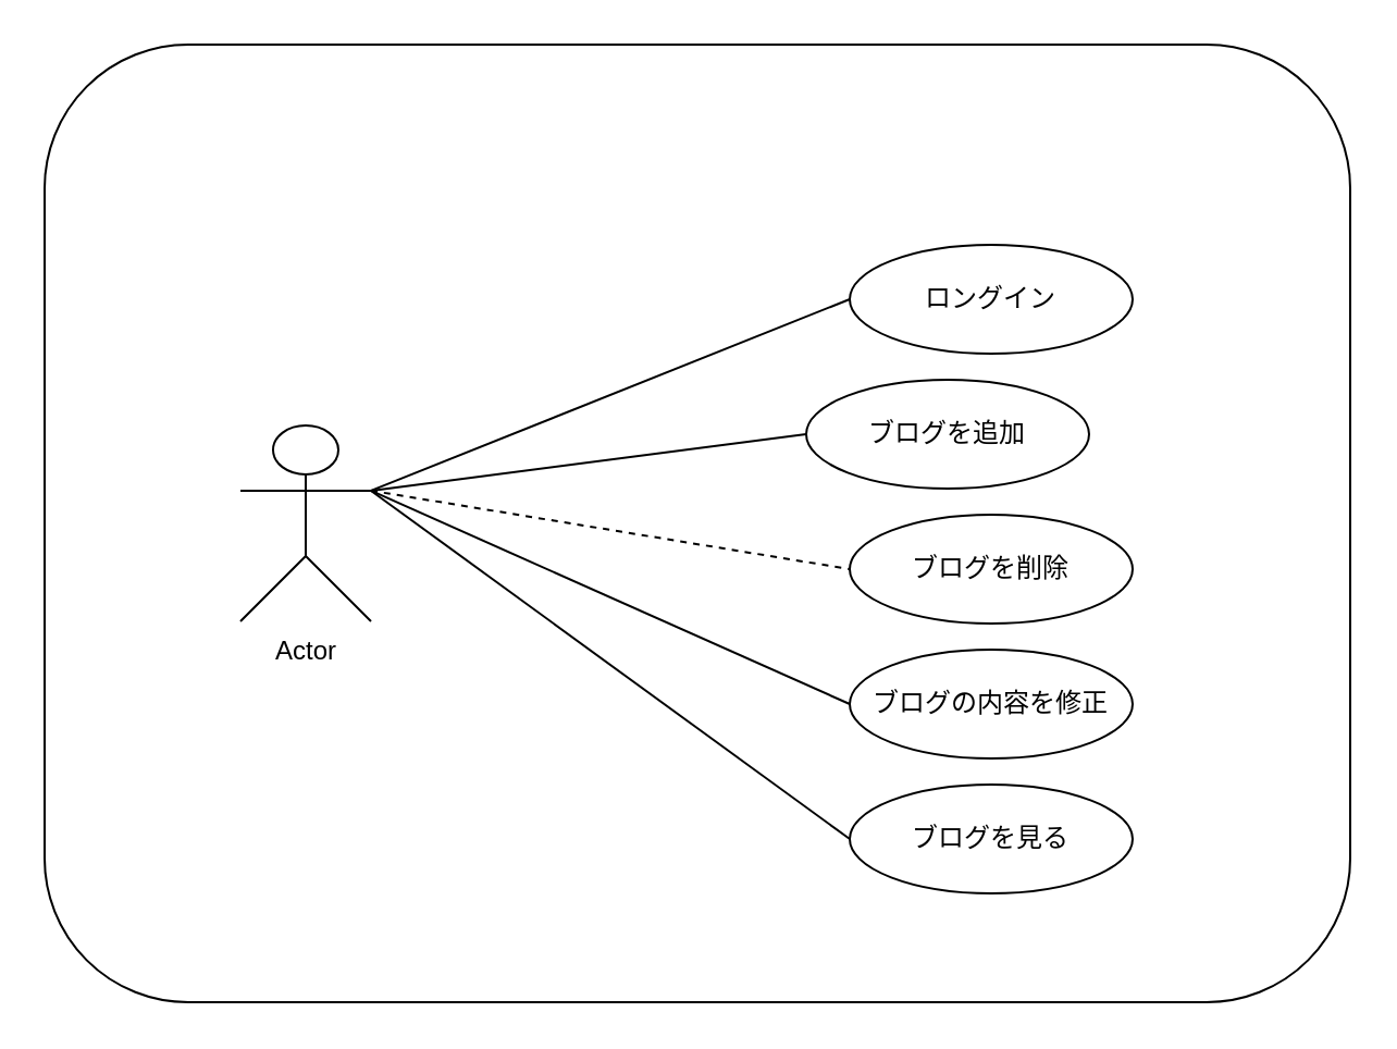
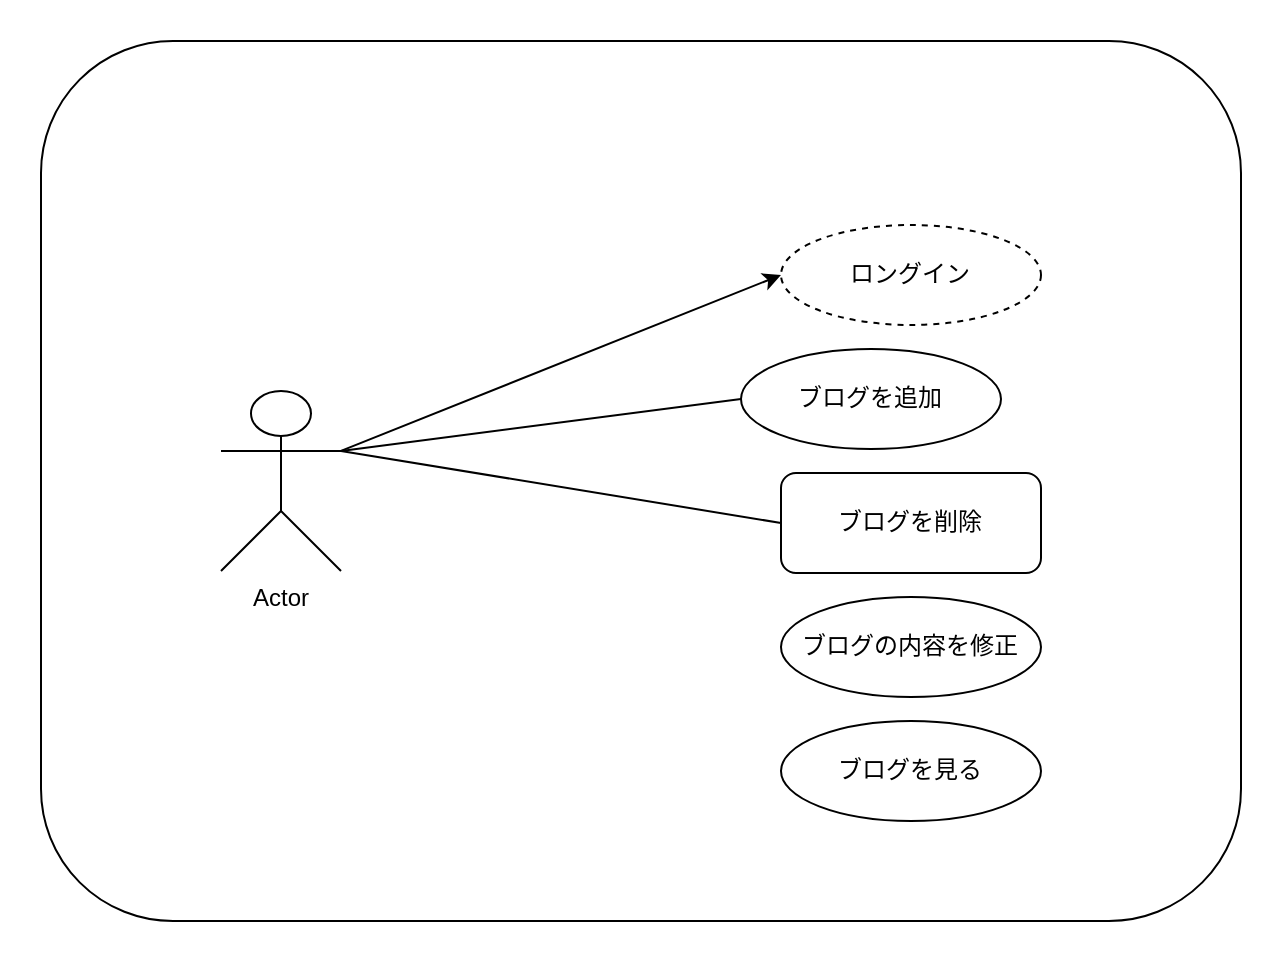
  <mxCell id="0" />
  <mxCell id="1" parent="0" />
  <mxCell id="2" value="" style="rounded=1;whiteSpace=wrap;html=1;fillColor=default;" parent="1" vertex="1"><mxGeometry x="20" y="20" width="600" height="440" as="geometry" /></mxCell>
- <mxCell id="3" value="ロングイン" style="ellipse;whiteSpace=wrap;html=1;" parent="1" vertex="1"><mxGeometry x="390" y="112" width="130" height="50" as="geometry" /></mxCell>
+ <mxCell id="3" value="ロングイン" style="ellipse;whiteSpace=wrap;html=1;dashed=1;" parent="1" vertex="1"><mxGeometry x="390" y="112" width="130" height="50" as="geometry" /></mxCell>
  <mxCell id="4" value="ブログを追加" style="ellipse;whiteSpace=wrap;html=1;" parent="1" vertex="1"><mxGeometry x="370" y="174" width="130" height="50" as="geometry" /></mxCell>
- <mxCell id="5" value="ブログを削除" style="ellipse;whiteSpace=wrap;html=1;" parent="1" vertex="1"><mxGeometry x="390" y="236" width="130" height="50" as="geometry" /></mxCell>
+ <mxCell id="5" value="ブログを削除" style="whiteSpace=wrap;html=1;rounded=1;" parent="1" vertex="1"><mxGeometry x="390" y="236" width="130" height="50" as="geometry" /></mxCell>
  <mxCell id="6" value="ブログの内容を修正" style="ellipse;whiteSpace=wrap;html=1;" parent="1" vertex="1"><mxGeometry x="390" y="298" width="130" height="50" as="geometry" /></mxCell>
- <mxCell id="7" value="" style="endArrow=none;html=1;rounded=0;entryX=0;entryY=0.5;entryDx=0;entryDy=0;exitX=1;exitY=0.333;exitDx=0;exitDy=0;exitPerimeter=0;" parent="1" source="9" target="3" edge="1"><mxGeometry width="50" height="50" relative="1" as="geometry"><mxPoint x="220" y="240" as="sourcePoint" /><mxPoint x="180" y="180" as="targetPoint" /></mxGeometry></mxCell>
- <mxCell id="8" value="" style="endArrow=none;html=1;rounded=0;entryX=0;entryY=0.5;entryDx=0;entryDy=0;exitX=1;exitY=0.333;exitDx=0;exitDy=0;exitPerimeter=0;dashed=1;" parent="1" source="9" target="5" edge="1"><mxGeometry width="50" height="50" relative="1" as="geometry"><mxPoint x="220" y="260" as="sourcePoint" /><mxPoint x="150" y="305" as="targetPoint" /></mxGeometry></mxCell>
+ <mxCell id="7" value="" style="endArrow=classic;html=1;rounded=0;entryX=0;entryY=0.5;entryDx=0;entryDy=0;exitX=1;exitY=0.333;exitDx=0;exitDy=0;exitPerimeter=0;" parent="1" source="9" target="3" edge="1"><mxGeometry width="50" height="50" relative="1" as="geometry"><mxPoint x="220" y="240" as="sourcePoint" /><mxPoint x="180" y="180" as="targetPoint" /></mxGeometry></mxCell>
+ <mxCell id="8" value="" style="endArrow=none;html=1;rounded=0;entryX=0;entryY=0.5;entryDx=0;entryDy=0;exitX=1;exitY=0.333;exitDx=0;exitDy=0;exitPerimeter=0;" parent="1" source="9" target="5" edge="1"><mxGeometry width="50" height="50" relative="1" as="geometry"><mxPoint x="220" y="260" as="sourcePoint" /><mxPoint x="150" y="305" as="targetPoint" /></mxGeometry></mxCell>
  <mxCell id="9" value="Actor" style="shape=umlActor;verticalLabelPosition=bottom;verticalAlign=top;html=1;outlineConnect=0;" parent="1" vertex="1"><mxGeometry x="110" y="195" width="60" height="90" as="geometry" /></mxCell>
  <mxCell id="10" value="" style="endArrow=none;html=1;rounded=0;entryX=0;entryY=0.5;entryDx=0;entryDy=0;exitX=1;exitY=0.333;exitDx=0;exitDy=0;exitPerimeter=0;" parent="1" source="9" target="4" edge="1"><mxGeometry width="50" height="50" relative="1" as="geometry"><mxPoint x="220" y="250" as="sourcePoint" /><mxPoint x="350" y="230" as="targetPoint" /></mxGeometry></mxCell>
- <mxCell id="11" value="" style="endArrow=none;html=1;rounded=0;entryX=0;entryY=0.5;entryDx=0;entryDy=0;exitX=1;exitY=0.333;exitDx=0;exitDy=0;exitPerimeter=0;" parent="1" source="9" target="6" edge="1"><mxGeometry width="50" height="50" relative="1" as="geometry"><mxPoint x="220" y="270" as="sourcePoint" /><mxPoint x="350" y="230" as="targetPoint" /></mxGeometry></mxCell>
  <mxCell id="12" value="ブログを見る" style="ellipse;whiteSpace=wrap;html=1;fillColor=default;" parent="1" vertex="1"><mxGeometry x="390" y="360" width="130" height="50" as="geometry" /></mxCell>
- <mxCell id="13" value="" style="endArrow=none;html=1;rounded=0;exitX=1;exitY=0.333;exitDx=0;exitDy=0;exitPerimeter=0;entryX=0;entryY=0.5;entryDx=0;entryDy=0;" parent="1" source="9" target="12" edge="1"><mxGeometry width="50" height="50" relative="1" as="geometry"><mxPoint x="300" y="280" as="sourcePoint" /><mxPoint x="350" y="230" as="targetPoint" /></mxGeometry></mxCell>
